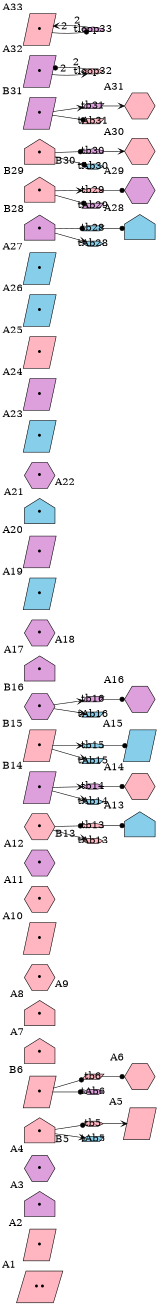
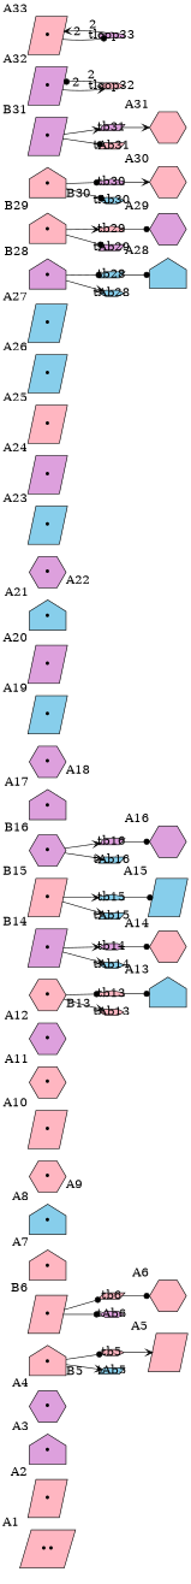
  digraph {
    rankdir=LR
    node [fillcolor=lightpink fontsize=18 shape=parallelogram style=filled]
    edge [arrowhead=dot fontsize=18]
    n1 [label="••" xlabel=A1]
    n2 [label="•" xlabel=A2]
    n3 [fillcolor=plum label="•" shape=house xlabel=A3]
    n4 [fillcolor=plum label="•" shape=hexagon xlabel=A4]
    n5 [label=" " xlabel=A5]
    n6 [label="•" shape=house xlabel=B5]
    tb5 [fixedsize=true height=0.12 shape=hexagon width=0.5]
    tAb5 [fillcolor=skyblue fixedsize=true height=0.12 width=0.5]
    n9 [label=" " shape=hexagon xlabel=A6]
    n10 [label="•" xlabel=B6]
    tb6 [fixedsize=true height=0.12 width=0.5]
    tAb6 [fillcolor=plum fixedsize=true height=0.12 shape=hexagon width=0.5]
    n13 [label="•" shape=house xlabel=A7]
-   n14 [label="•" shape=house xlabel=A8]
+   n14 [fillcolor=skyblue label="•" shape=house xlabel=A8]
    n15 [label="•" shape=hexagon xlabel=A9]
    n16 [label="•" xlabel=A10]
    n17 [label="•" shape=hexagon xlabel=A11]
    n18 [fillcolor=plum label="•" shape=hexagon xlabel=A12]
    n19 [fillcolor=skyblue label=" " shape=house xlabel=A13]
    n20 [label="•" shape=hexagon xlabel=B13]
    tb13 [fixedsize=true height=0.12 shape=house width=0.5]
    tAb13 [fixedsize=true height=0.12 shape=hexagon width=0.5]
    n23 [label=" " shape=hexagon xlabel=A14]
    n24 [fillcolor=plum label="•" xlabel=B14]
    tb14 [fillcolor=plum fixedsize=true height=0.12 shape=hexagon width=0.5]
    tAb14 [fillcolor=skyblue fixedsize=true height=0.12 shape=hexagon width=0.5]
    n27 [fillcolor=skyblue label=" " xlabel=A15]
    n28 [label="•" xlabel=B15]
    tb15 [fillcolor=skyblue fixedsize=true height=0.12 shape=house width=0.5]
    tAb15 [fillcolor=skyblue fixedsize=true height=0.12 width=0.5]
    n31 [fillcolor=plum label=" " shape=hexagon xlabel=A16]
    n32 [fillcolor=plum label="•" shape=hexagon xlabel=B16]
    tb16 [fillcolor=plum fixedsize=true height=0.12 width=0.5]
    tAb16 [fillcolor=skyblue fixedsize=true height=0.12 width=0.5]
    n35 [fillcolor=plum label="•" shape=house xlabel=A17]
    n36 [fillcolor=plum label="•" shape=hexagon xlabel=A18]
    n37 [fillcolor=skyblue label="•" xlabel=A19]
    n38 [fillcolor=plum label="•" xlabel=A20]
    n39 [fillcolor=skyblue label="•" shape=house xlabel=A21]
    n40 [fillcolor=plum label="•" shape=hexagon xlabel=A22]
    n41 [fillcolor=skyblue label="•" xlabel=A23]
    n42 [fillcolor=plum label="•" xlabel=A24]
    n43 [label="•" xlabel=A25]
    n44 [fillcolor=skyblue label="•" xlabel=A26]
    n45 [fillcolor=skyblue label="•" xlabel=A27]
    n46 [fillcolor=skyblue label=" " shape=house xlabel=A28]
    n47 [fillcolor=plum label="•" shape=house xlabel=B28]
    tb28 [fillcolor=skyblue fixedsize=true height=0.12 width=0.5]
    tAb28 [fillcolor=skyblue fixedsize=true height=0.12 shape=hexagon width=0.5]
    n50 [fillcolor=plum label=" " shape=hexagon xlabel=A29]
    n51 [label="•" shape=house xlabel=B29]
    tb29 [fixedsize=true height=0.12 shape=house width=0.5]
    tAb29 [fillcolor=plum fixedsize=true height=0.12 width=0.5]
    n54 [label=" " shape=hexagon xlabel=A30]
    n55 [label="•" shape=house xlabel=B30]
    tb30 [fillcolor=plum fixedsize=true height=0.12 shape=house width=0.5]
    tAb30 [fillcolor=skyblue fixedsize=true height=0.12 shape=hexagon width=0.5]
    n58 [label=" " shape=hexagon xlabel=A31]
    n59 [fillcolor=plum label="•" xlabel=B31]
    tb31 [fillcolor=plum fixedsize=true height=0.12 width=0.5]
    tAb31 [fixedsize=true height=0.12 width=0.5]
    n62 [fillcolor=plum label="•" xlabel=A32]
    tloop32 [fixedsize=true height=0.12 shape=hexagon width=0.5]
    n64 [label="•" xlabel=A33]
    tloop33 [fillcolor=plum fixedsize=true height=0.12 shape=house width=0.5]
    n6 -> tb5
    n6 -> tAb5 [arrowhead=vee]
    tb5 -> n5 [arrowhead=vee]
    n10 -> tb6
    n10 -> tAb6
    tb6 -> n9
    n20 -> tb13
    n20 -> tAb13 [arrowhead=vee]
    tb13 -> n19
    n24 -> tb14 [arrowhead=vee]
    n24 -> tAb14 [arrowhead=vee]
    tb14 -> n23
    n28 -> tb15 [arrowhead=vee]
    n28 -> tAb15 [arrowhead=vee]
    tb15 -> n27
    n32 -> tb16 [arrowhead=vee]
    n32 -> tAb16 [arrowhead=vee]
    tb16 -> n31
    n47 -> tb28
    n47 -> tAb28 [arrowhead=vee]
    tb28 -> n46
    n51 -> tb29 [arrowhead=vee]
    n51 -> tAb29
    tb29 -> n50
    n55 -> tb30
    n55 -> tAb30
    tb30 -> n54 [arrowhead=vee]
    n59 -> tb31 [arrowhead=vee]
    n59 -> tAb31
    tb31 -> n58 [arrowhead=vee]
    n62 -> tloop32 [arrowhead=vee xlabel=2]
    tloop32 -> n62 [xlabel=2]
    n64 -> tloop33 [xlabel=2]
    tloop33 -> n64 [arrowhead=vee xlabel=2]
  }
